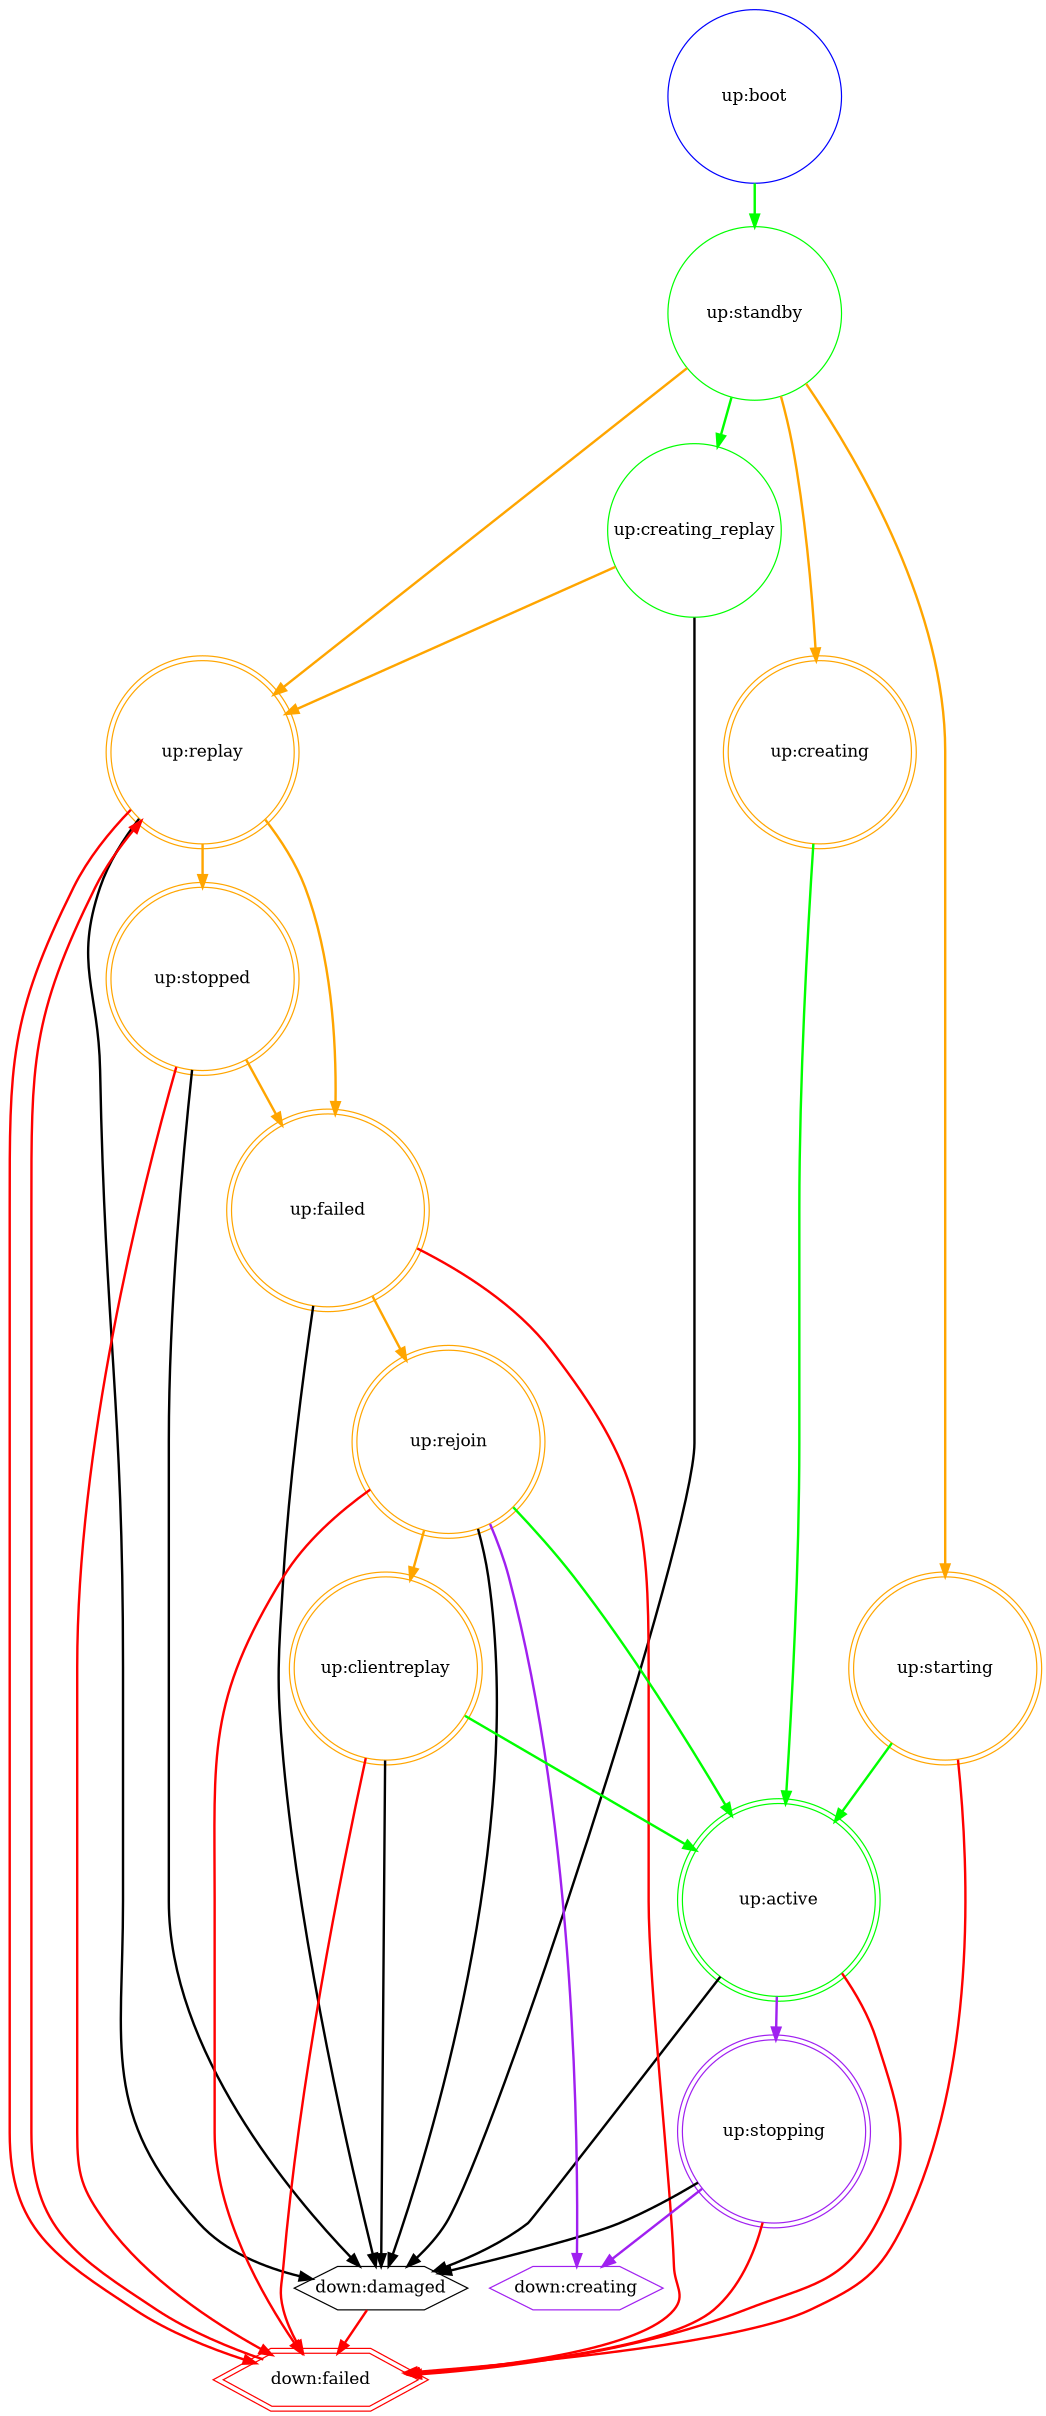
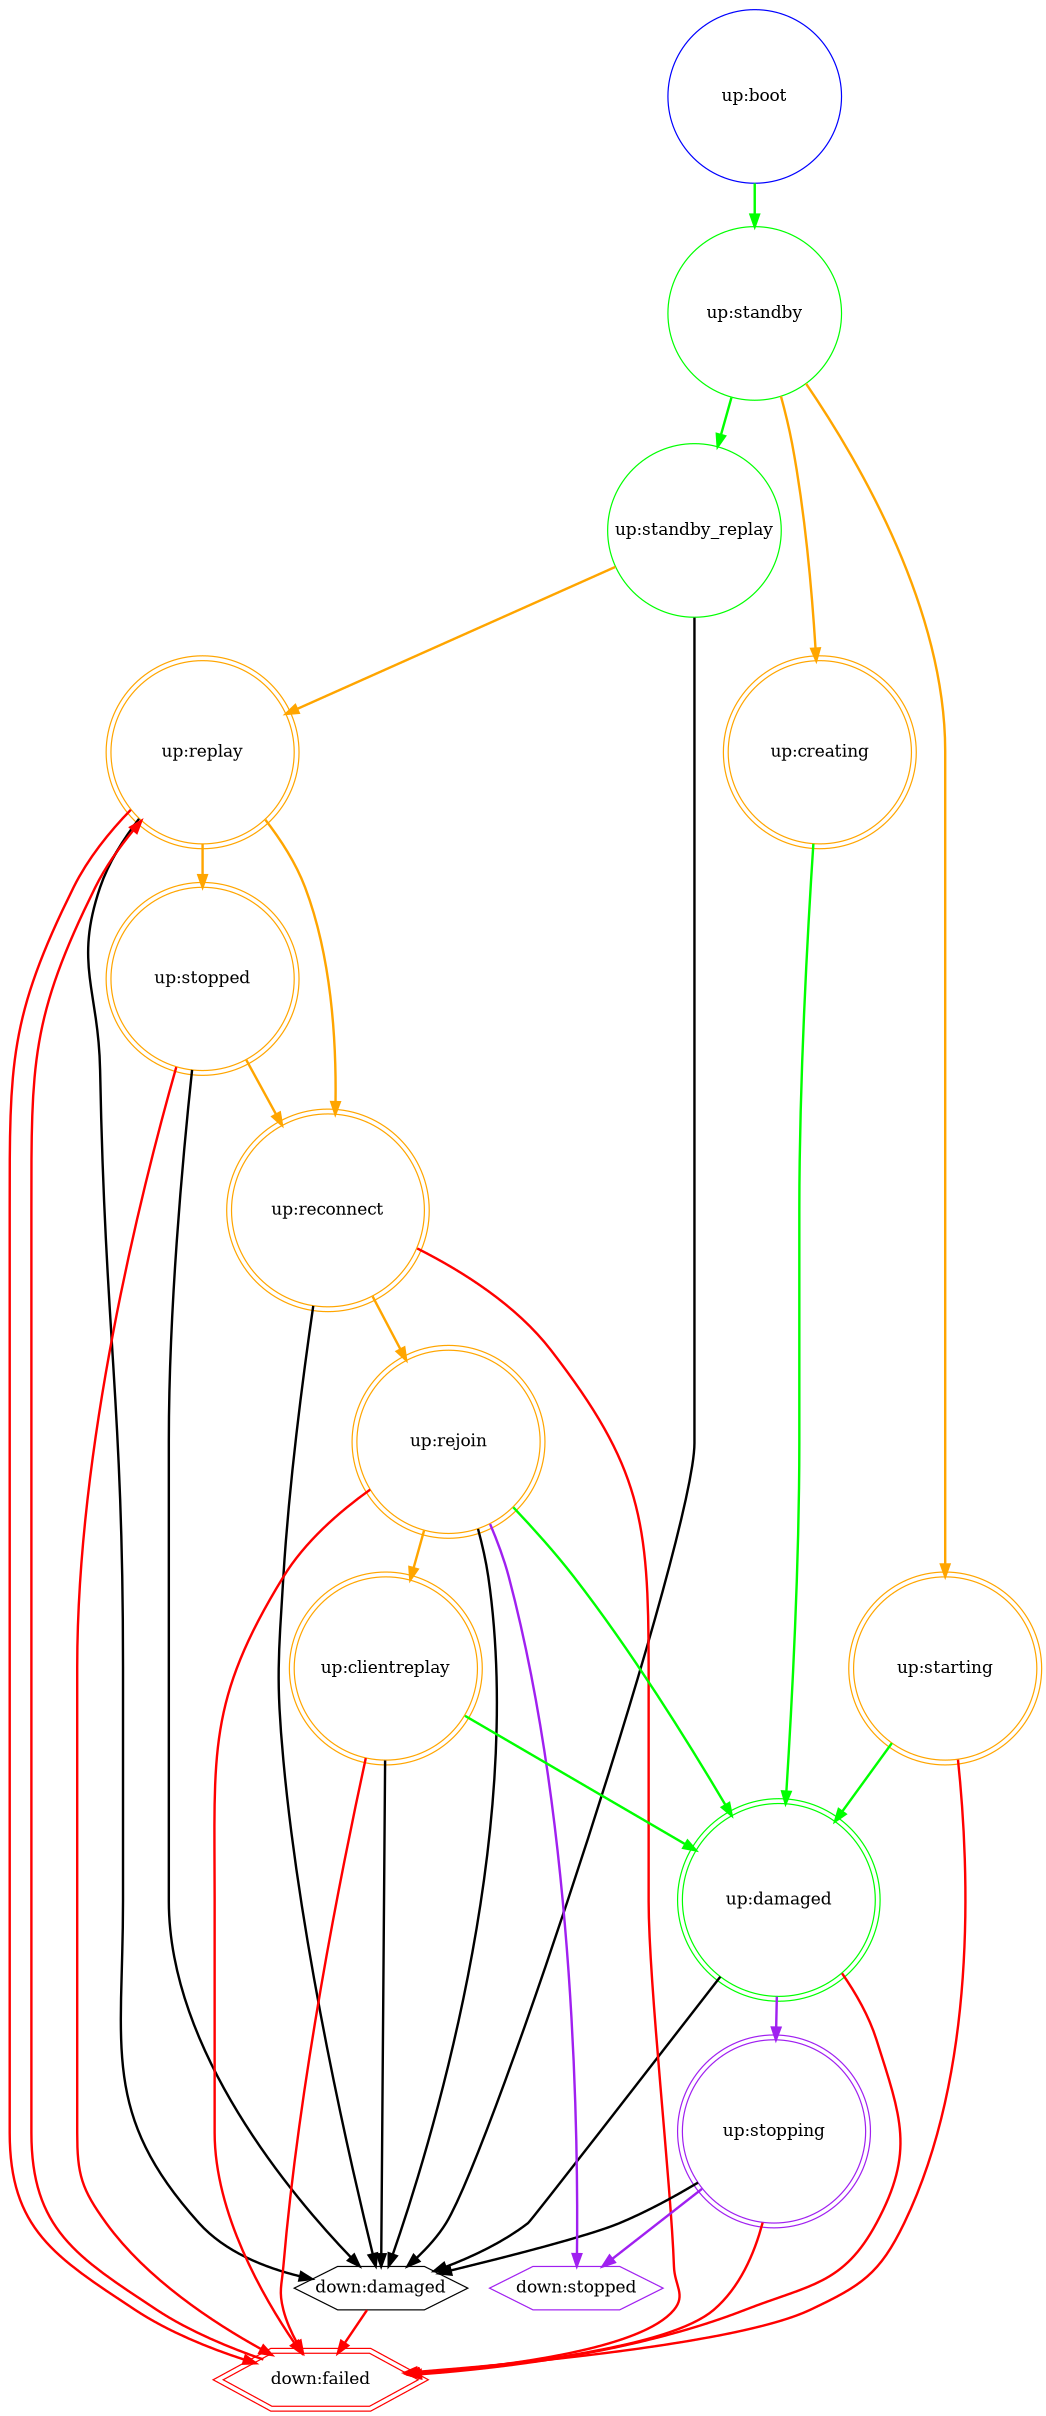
  digraph {
    node [color=orange fixedsize=true peripheries=2 shape=circle style=unfilled]
    edge [color=red penwidth=2.0]
    n1 [color=blue label="up:boot" peripheries=1 width=2.0]
    n2 [color=green label="up:standby" peripheries=1 width=2.0]
-   n3 [color=green label="up:creating_replay" peripheries=1 width=2.0]
+   n3 [color=green label="up:standby_replay" peripheries=1 width=2.0]
    n4 [label="up:creating" width=2.0]
    n5 [label="up:starting" width=2.0]
    n6 [fillcolor=purple label="up:replay" width=2.0]
    n7 [color=black label="down:damaged" peripheries=1 shape=polygon sides=6 width=2.0]
-   n8 [color=green label="up:active" width=2.0]
+   n8 [color=green label="up:damaged" width=2.0]
    n9 [color=red label="down:failed" shape=polygon sides=6 width=2.0]
    n10 [label="up:stopped" width=2.0]
-   n11 [label="up:failed" width=2.0]
+   n11 [label="up:reconnect" width=2.0]
    n12 [color=purple label="up:stopping" width=2.0]
    n13 [label="up:rejoin" width=2.0]
    n14 [fillcolor=green label="up:clientreplay" width=2.0]
-   n15 [color=purple label="down:creating" peripheries=1 shape=polygon sides=6 width=2.0]
+   n15 [color=purple label="down:stopped" peripheries=1 shape=polygon sides=6 width=2.0]
    n1 -> n2 [color=green]
    n2 -> n3 [color=green]
    n2 -> n4 [color=orange]
    n2 -> n5 [color=orange]
-   n2 -> n6 [color=orange]
    n3 -> n6 [color=orange]
    n3 -> n7 [color=black]
    n4 -> n8 [color=green]
    n5 -> n8 [color=green]
    n5 -> n9
    n6 -> n7 [color=black]
    n6 -> n9
    n6 -> n10 [color=orange]
    n6 -> n11 [color=orange]
    n7 -> n9
    n8 -> n7 [color=black]
    n8 -> n9
    n8 -> n12 [color=purple]
    n9 -> n6
    n10 -> n7 [color=black]
    n10 -> n9
    n10 -> n11 [color=orange]
    n11 -> n7 [color=black]
    n11 -> n9
    n11 -> n13 [color=orange]
    n12 -> n7 [color=black]
    n12 -> n9
    n12 -> n15 [color=purple]
    n13 -> n7 [color=black]
    n13 -> n8 [color=green]
    n13 -> n9
    n13 -> n14 [color=orange]
    n13 -> n15 [color=purple]
    n14 -> n7 [color=black]
    n14 -> n8 [color=green]
    n14 -> n9
  }
